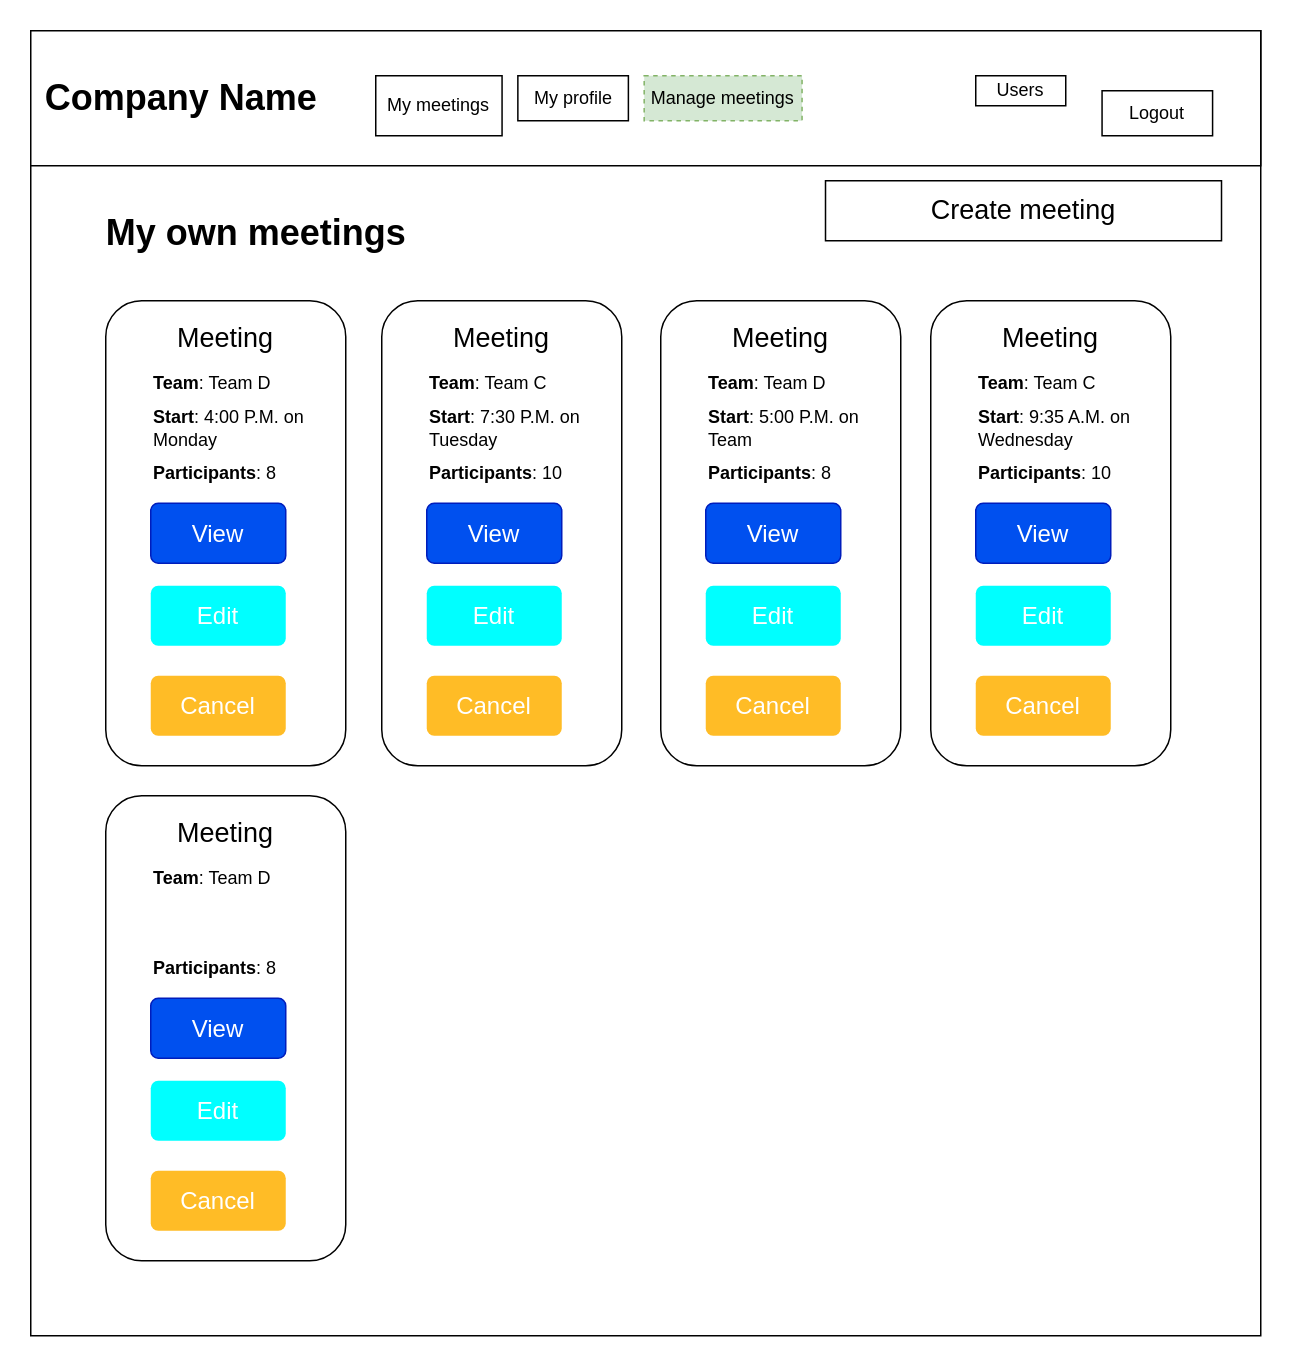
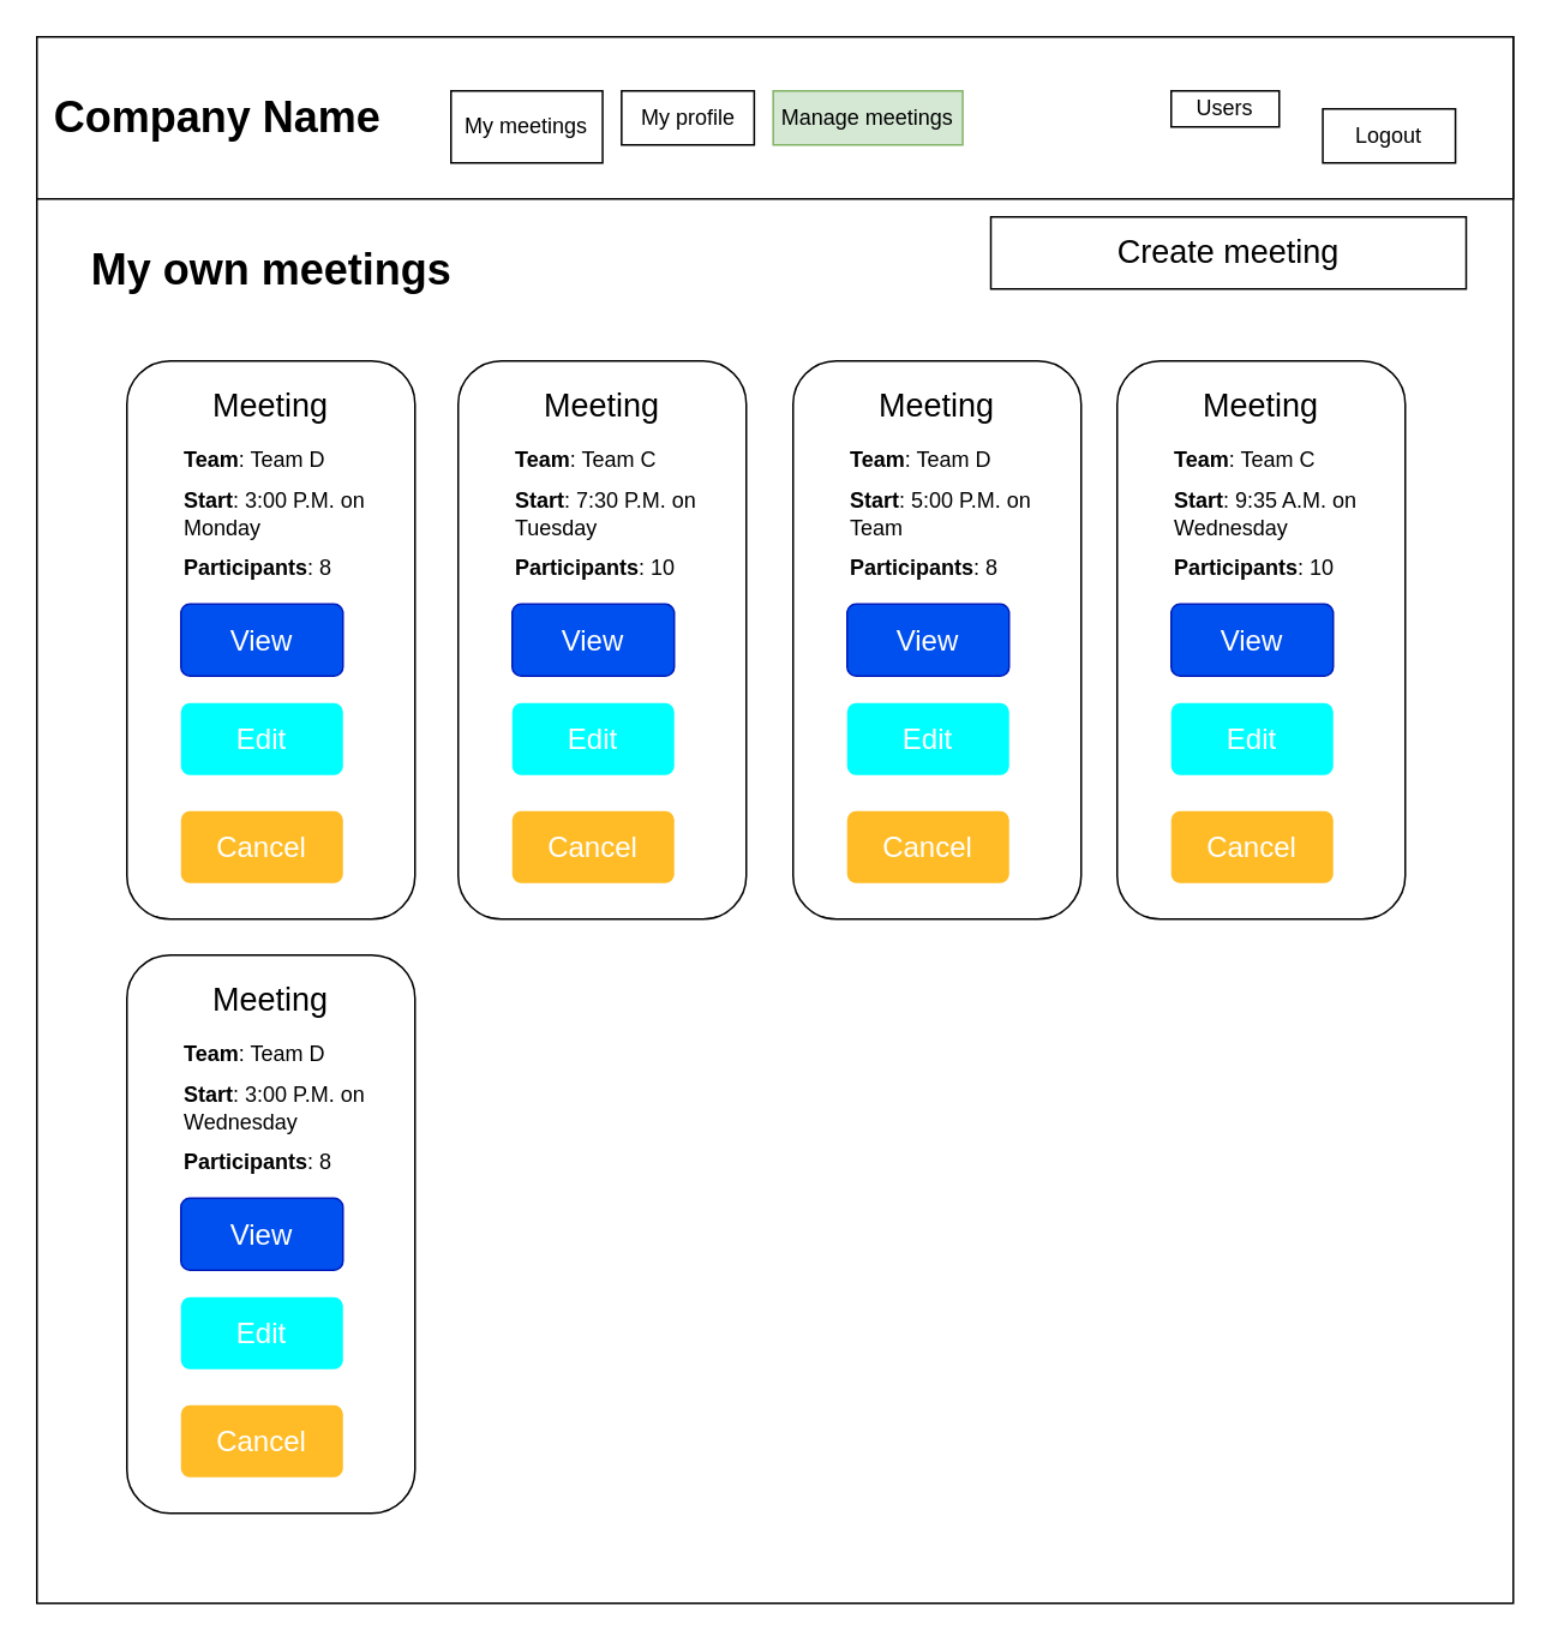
  <mxCell id="0" />
  <mxCell id="1" parent="0" />
  <mxCell id="2" value="" style="rounded=0;whiteSpace=wrap;html=1;" parent="1" vertex="1"><mxGeometry x="20" y="20" width="820" height="870" as="geometry" /></mxCell>
- <mxCell id="3" value="My own meetings" style="text;strokeColor=none;fillColor=none;html=1;fontSize=24;fontStyle=1;verticalAlign=middle;align=center;" parent="1" vertex="1"><mxGeometry x="65" y="135" width="210" height="40" as="geometry" /></mxCell>
+ <mxCell id="3" value="My own meetings" style="text;strokeColor=none;fillColor=none;html=1;fontSize=24;fontStyle=1;verticalAlign=middle;align=center;" parent="1" vertex="1"><mxGeometry x="45" y="130" width="210" height="40" as="geometry" /></mxCell>
  <mxCell id="4" value="&lt;font style=&quot;font-size: 18px;&quot;&gt;Create meeting&lt;/font&gt;" style="rounded=0;whiteSpace=wrap;html=1;" parent="1" vertex="1"><mxGeometry x="549.84" y="120" width="264" height="40" as="geometry" /></mxCell>
  <mxCell id="5" value="" style="group" parent="1" vertex="1" connectable="0"><mxGeometry x="70" y="530" width="160" height="310" as="geometry" /></mxCell>
  <mxCell id="6" value="" style="rounded=1;whiteSpace=wrap;html=1;" parent="5" vertex="1"><mxGeometry width="160" height="310" as="geometry" /></mxCell>
  <mxCell id="7" value="&lt;font style=&quot;font-size: 18px;&quot;&gt;Meeting&lt;/font&gt;" style="text;html=1;strokeColor=none;fillColor=none;align=center;verticalAlign=middle;whiteSpace=wrap;rounded=0;" parent="5" vertex="1"><mxGeometry x="20" y="10" width="120" height="30" as="geometry" /></mxCell>
  <mxCell id="8" value="&lt;b&gt;Team&lt;/b&gt;: Team D" style="text;html=1;strokeColor=none;fillColor=none;align=left;verticalAlign=middle;whiteSpace=wrap;rounded=0;" parent="5" vertex="1"><mxGeometry x="30" y="40" width="110" height="30" as="geometry" /></mxCell>
+ <mxCell id="9" value="&lt;b&gt;Start&lt;/b&gt;: 3:00 P.M. on Wednesday" style="text;html=1;strokeColor=none;fillColor=none;align=left;verticalAlign=middle;whiteSpace=wrap;rounded=0;" parent="5" vertex="1"><mxGeometry x="30" y="70" width="110" height="30" as="geometry" /></mxCell>
  <mxCell id="10" value="&lt;b&gt;Participants&lt;/b&gt;: 8" style="text;html=1;strokeColor=none;fillColor=none;align=left;verticalAlign=middle;whiteSpace=wrap;rounded=0;" parent="5" vertex="1"><mxGeometry x="30" y="100" width="110" height="30" as="geometry" /></mxCell>
  <mxCell id="11" value="Edit" style="html=1;shadow=0;dashed=0;shape=mxgraph.bootstrap.rrect;rSize=5;strokeColor=none;strokeWidth=1;fillColor=#00FFFF;fontColor=#FFFFFF;whiteSpace=wrap;align=center;verticalAlign=middle;spacingLeft=0;fontStyle=0;fontSize=16;spacing=5;" parent="5" vertex="1"><mxGeometry x="30" y="190" width="90" height="40" as="geometry" /></mxCell>
  <mxCell id="12" value="Cancel" style="html=1;shadow=0;dashed=0;shape=mxgraph.bootstrap.rrect;rSize=5;strokeColor=none;strokeWidth=1;fillColor=#FFBC26;fontColor=#FFFFFF;whiteSpace=wrap;align=center;verticalAlign=middle;spacingLeft=0;fontStyle=0;fontSize=16;spacing=5;" parent="5" vertex="1"><mxGeometry x="30" y="250" width="90" height="40" as="geometry" /></mxCell>
  <mxCell id="13" value="View" style="html=1;shadow=0;dashed=0;shape=mxgraph.bootstrap.rrect;rSize=5;strokeColor=#001DBC;strokeWidth=1;fillColor=#0050ef;fontColor=#ffffff;whiteSpace=wrap;align=center;verticalAlign=middle;spacingLeft=0;fontStyle=0;fontSize=16;spacing=5;" parent="5" vertex="1"><mxGeometry x="30" y="135" width="90" height="40" as="geometry" /></mxCell>
  <mxCell id="14" value="" style="group" parent="1" vertex="1" connectable="0"><mxGeometry x="70" y="200" width="160" height="310" as="geometry" /></mxCell>
  <mxCell id="15" value="" style="rounded=1;whiteSpace=wrap;html=1;" parent="14" vertex="1"><mxGeometry width="160" height="310" as="geometry" /></mxCell>
  <mxCell id="16" value="&lt;font style=&quot;font-size: 18px;&quot;&gt;Meeting&lt;/font&gt;" style="text;html=1;strokeColor=none;fillColor=none;align=center;verticalAlign=middle;whiteSpace=wrap;rounded=0;" parent="14" vertex="1"><mxGeometry x="20" y="10" width="120" height="30" as="geometry" /></mxCell>
  <mxCell id="17" value="&lt;b&gt;Team&lt;/b&gt;: Team D" style="text;html=1;strokeColor=none;fillColor=none;align=left;verticalAlign=middle;whiteSpace=wrap;rounded=0;" parent="14" vertex="1"><mxGeometry x="30" y="40" width="110" height="30" as="geometry" /></mxCell>
- <mxCell id="18" value="&lt;b&gt;Start&lt;/b&gt;: 4:00 P.M. on Monday" style="text;html=1;strokeColor=none;fillColor=none;align=left;verticalAlign=middle;whiteSpace=wrap;rounded=0;" parent="14" vertex="1"><mxGeometry x="30" y="70" width="110" height="30" as="geometry" /></mxCell>
+ <mxCell id="18" value="&lt;b&gt;Start&lt;/b&gt;: 3:00 P.M. on Monday" style="text;html=1;strokeColor=none;fillColor=none;align=left;verticalAlign=middle;whiteSpace=wrap;rounded=0;" parent="14" vertex="1"><mxGeometry x="30" y="70" width="110" height="30" as="geometry" /></mxCell>
  <mxCell id="19" value="&lt;b&gt;Participants&lt;/b&gt;: 8" style="text;html=1;strokeColor=none;fillColor=none;align=left;verticalAlign=middle;whiteSpace=wrap;rounded=0;" parent="14" vertex="1"><mxGeometry x="30" y="100" width="110" height="30" as="geometry" /></mxCell>
  <mxCell id="20" value="Edit" style="html=1;shadow=0;dashed=0;shape=mxgraph.bootstrap.rrect;rSize=5;strokeColor=none;strokeWidth=1;fillColor=#00FFFF;fontColor=#FFFFFF;whiteSpace=wrap;align=center;verticalAlign=middle;spacingLeft=0;fontStyle=0;fontSize=16;spacing=5;" parent="14" vertex="1"><mxGeometry x="30" y="190" width="90" height="40" as="geometry" /></mxCell>
  <mxCell id="21" value="Cancel" style="html=1;shadow=0;dashed=0;shape=mxgraph.bootstrap.rrect;rSize=5;strokeColor=none;strokeWidth=1;fillColor=#FFBC26;fontColor=#FFFFFF;whiteSpace=wrap;align=center;verticalAlign=middle;spacingLeft=0;fontStyle=0;fontSize=16;spacing=5;" parent="14" vertex="1"><mxGeometry x="30" y="250" width="90" height="40" as="geometry" /></mxCell>
  <mxCell id="22" value="View" style="html=1;shadow=0;dashed=0;shape=mxgraph.bootstrap.rrect;rSize=5;strokeColor=#001DBC;strokeWidth=1;fillColor=#0050ef;fontColor=#ffffff;whiteSpace=wrap;align=center;verticalAlign=middle;spacingLeft=0;fontStyle=0;fontSize=16;spacing=5;" parent="14" vertex="1"><mxGeometry x="30" y="135" width="90" height="40" as="geometry" /></mxCell>
  <mxCell id="23" value="" style="group" parent="1" vertex="1" connectable="0"><mxGeometry x="254" y="200" width="160" height="310" as="geometry" /></mxCell>
  <mxCell id="24" value="" style="rounded=1;whiteSpace=wrap;html=1;" parent="23" vertex="1"><mxGeometry width="160" height="310" as="geometry" /></mxCell>
  <mxCell id="25" value="&lt;font style=&quot;font-size: 18px;&quot;&gt;Meeting&lt;/font&gt;" style="text;html=1;strokeColor=none;fillColor=none;align=center;verticalAlign=middle;whiteSpace=wrap;rounded=0;" parent="23" vertex="1"><mxGeometry x="20" y="10" width="120" height="30" as="geometry" /></mxCell>
  <mxCell id="26" value="&lt;b&gt;Team&lt;/b&gt;: Team C" style="text;html=1;strokeColor=none;fillColor=none;align=left;verticalAlign=middle;whiteSpace=wrap;rounded=0;" parent="23" vertex="1"><mxGeometry x="30" y="40" width="110" height="30" as="geometry" /></mxCell>
  <mxCell id="27" value="&lt;b&gt;Start&lt;/b&gt;: 7:30 P.M. on Tuesday" style="text;html=1;strokeColor=none;fillColor=none;align=left;verticalAlign=middle;whiteSpace=wrap;rounded=0;" parent="23" vertex="1"><mxGeometry x="30" y="70" width="110" height="30" as="geometry" /></mxCell>
  <mxCell id="28" value="&lt;b&gt;Participants&lt;/b&gt;: 10" style="text;html=1;strokeColor=none;fillColor=none;align=left;verticalAlign=middle;whiteSpace=wrap;rounded=0;" parent="23" vertex="1"><mxGeometry x="30" y="100" width="110" height="30" as="geometry" /></mxCell>
  <mxCell id="29" value="Edit" style="html=1;shadow=0;dashed=0;shape=mxgraph.bootstrap.rrect;rSize=5;strokeColor=none;strokeWidth=1;fillColor=#00FFFF;fontColor=#FFFFFF;whiteSpace=wrap;align=center;verticalAlign=middle;spacingLeft=0;fontStyle=0;fontSize=16;spacing=5;" parent="23" vertex="1"><mxGeometry x="30" y="190" width="90" height="40" as="geometry" /></mxCell>
  <mxCell id="30" value="Cancel" style="html=1;shadow=0;dashed=0;shape=mxgraph.bootstrap.rrect;rSize=5;strokeColor=none;strokeWidth=1;fillColor=#FFBC26;fontColor=#FFFFFF;whiteSpace=wrap;align=center;verticalAlign=middle;spacingLeft=0;fontStyle=0;fontSize=16;spacing=5;" parent="23" vertex="1"><mxGeometry x="30" y="250" width="90" height="40" as="geometry" /></mxCell>
  <mxCell id="31" value="View" style="html=1;shadow=0;dashed=0;shape=mxgraph.bootstrap.rrect;rSize=5;strokeColor=#001DBC;strokeWidth=1;fillColor=#0050ef;fontColor=#ffffff;whiteSpace=wrap;align=center;verticalAlign=middle;spacingLeft=0;fontStyle=0;fontSize=16;spacing=5;" parent="23" vertex="1"><mxGeometry x="30" y="135" width="90" height="40" as="geometry" /></mxCell>
  <mxCell id="32" value="" style="group" parent="1" vertex="1" connectable="0"><mxGeometry x="440" y="200" width="160" height="310" as="geometry" /></mxCell>
  <mxCell id="33" value="" style="rounded=1;whiteSpace=wrap;html=1;" parent="32" vertex="1"><mxGeometry width="160" height="310" as="geometry" /></mxCell>
  <mxCell id="34" value="&lt;font style=&quot;font-size: 18px;&quot;&gt;Meeting&lt;/font&gt;" style="text;html=1;strokeColor=none;fillColor=none;align=center;verticalAlign=middle;whiteSpace=wrap;rounded=0;" parent="32" vertex="1"><mxGeometry x="20" y="10" width="120" height="30" as="geometry" /></mxCell>
  <mxCell id="35" value="&lt;b&gt;Team&lt;/b&gt;: Team D" style="text;html=1;strokeColor=none;fillColor=none;align=left;verticalAlign=middle;whiteSpace=wrap;rounded=0;" parent="32" vertex="1"><mxGeometry x="30" y="40" width="110" height="30" as="geometry" /></mxCell>
  <mxCell id="36" value="&lt;b&gt;Start&lt;/b&gt;: 5:00 P.M. on Team" style="text;html=1;strokeColor=none;fillColor=none;align=left;verticalAlign=middle;whiteSpace=wrap;rounded=0;" parent="32" vertex="1"><mxGeometry x="30" y="70" width="110" height="30" as="geometry" /></mxCell>
  <mxCell id="37" value="&lt;b&gt;Participants&lt;/b&gt;: 8" style="text;html=1;strokeColor=none;fillColor=none;align=left;verticalAlign=middle;whiteSpace=wrap;rounded=0;" parent="32" vertex="1"><mxGeometry x="30" y="100" width="110" height="30" as="geometry" /></mxCell>
  <mxCell id="38" value="Edit" style="html=1;shadow=0;dashed=0;shape=mxgraph.bootstrap.rrect;rSize=5;strokeColor=none;strokeWidth=1;fillColor=#00FFFF;fontColor=#FFFFFF;whiteSpace=wrap;align=center;verticalAlign=middle;spacingLeft=0;fontStyle=0;fontSize=16;spacing=5;" parent="32" vertex="1"><mxGeometry x="30" y="190" width="90" height="40" as="geometry" /></mxCell>
  <mxCell id="39" value="Cancel" style="html=1;shadow=0;dashed=0;shape=mxgraph.bootstrap.rrect;rSize=5;strokeColor=none;strokeWidth=1;fillColor=#FFBC26;fontColor=#FFFFFF;whiteSpace=wrap;align=center;verticalAlign=middle;spacingLeft=0;fontStyle=0;fontSize=16;spacing=5;" parent="32" vertex="1"><mxGeometry x="30" y="250" width="90" height="40" as="geometry" /></mxCell>
  <mxCell id="40" value="View" style="html=1;shadow=0;dashed=0;shape=mxgraph.bootstrap.rrect;rSize=5;strokeColor=#001DBC;strokeWidth=1;fillColor=#0050ef;fontColor=#ffffff;whiteSpace=wrap;align=center;verticalAlign=middle;spacingLeft=0;fontStyle=0;fontSize=16;spacing=5;" parent="32" vertex="1"><mxGeometry x="30" y="135" width="90" height="40" as="geometry" /></mxCell>
  <mxCell id="41" value="" style="group" parent="1" vertex="1" connectable="0"><mxGeometry x="620" y="200" width="160" height="310" as="geometry" /></mxCell>
  <mxCell id="42" value="" style="rounded=1;whiteSpace=wrap;html=1;" parent="41" vertex="1"><mxGeometry width="160" height="310" as="geometry" /></mxCell>
  <mxCell id="43" value="&lt;font style=&quot;font-size: 18px;&quot;&gt;Meeting&lt;/font&gt;" style="text;html=1;strokeColor=none;fillColor=none;align=center;verticalAlign=middle;whiteSpace=wrap;rounded=0;" parent="41" vertex="1"><mxGeometry x="20" y="10" width="120" height="30" as="geometry" /></mxCell>
  <mxCell id="44" value="&lt;b&gt;Team&lt;/b&gt;: Team C" style="text;html=1;strokeColor=none;fillColor=none;align=left;verticalAlign=middle;whiteSpace=wrap;rounded=0;" parent="41" vertex="1"><mxGeometry x="30" y="40" width="110" height="30" as="geometry" /></mxCell>
  <mxCell id="45" value="&lt;b&gt;Start&lt;/b&gt;: 9:35 A.M. on Wednesday" style="text;html=1;strokeColor=none;fillColor=none;align=left;verticalAlign=middle;whiteSpace=wrap;rounded=0;" parent="41" vertex="1"><mxGeometry x="30" y="70" width="110" height="30" as="geometry" /></mxCell>
  <mxCell id="46" value="&lt;b&gt;Participants&lt;/b&gt;: 10" style="text;html=1;strokeColor=none;fillColor=none;align=left;verticalAlign=middle;whiteSpace=wrap;rounded=0;" parent="41" vertex="1"><mxGeometry x="30" y="100" width="110" height="30" as="geometry" /></mxCell>
  <mxCell id="47" value="Edit" style="html=1;shadow=0;dashed=0;shape=mxgraph.bootstrap.rrect;rSize=5;strokeColor=none;strokeWidth=1;fillColor=#00FFFF;fontColor=#FFFFFF;whiteSpace=wrap;align=center;verticalAlign=middle;spacingLeft=0;fontStyle=0;fontSize=16;spacing=5;" parent="41" vertex="1"><mxGeometry x="30" y="190" width="90" height="40" as="geometry" /></mxCell>
  <mxCell id="48" value="Cancel" style="html=1;shadow=0;dashed=0;shape=mxgraph.bootstrap.rrect;rSize=5;strokeColor=none;strokeWidth=1;fillColor=#FFBC26;fontColor=#FFFFFF;whiteSpace=wrap;align=center;verticalAlign=middle;spacingLeft=0;fontStyle=0;fontSize=16;spacing=5;" parent="41" vertex="1"><mxGeometry x="30" y="250" width="90" height="40" as="geometry" /></mxCell>
  <mxCell id="49" value="View" style="html=1;shadow=0;dashed=0;shape=mxgraph.bootstrap.rrect;rSize=5;strokeColor=#001DBC;strokeWidth=1;fillColor=#0050ef;fontColor=#ffffff;whiteSpace=wrap;align=center;verticalAlign=middle;spacingLeft=0;fontStyle=0;fontSize=16;spacing=5;" parent="41" vertex="1"><mxGeometry x="30" y="135" width="90" height="40" as="geometry" /></mxCell>
  <mxCell id="50" value="" style="group" parent="1" vertex="1" connectable="0"><mxGeometry x="20" y="20" width="820" height="90" as="geometry" /></mxCell>
  <mxCell id="51" value="" style="rounded=0;whiteSpace=wrap;html=1;" parent="50" vertex="1"><mxGeometry width="820" height="90" as="geometry" /></mxCell>
  <mxCell id="52" value="Company Name" style="text;strokeColor=none;fillColor=none;html=1;fontSize=24;fontStyle=1;verticalAlign=middle;align=center;" parent="50" vertex="1"><mxGeometry x="50" y="25" width="100" height="40" as="geometry" /></mxCell>
  <mxCell id="53" value="Logout" style="rounded=0;whiteSpace=wrap;html=1;" parent="50" vertex="1"><mxGeometry x="714.211" y="40" width="73.684" height="30" as="geometry" /></mxCell>
  <mxCell id="54" value="Users" style="rounded=0;whiteSpace=wrap;html=1;" parent="50" vertex="1"><mxGeometry x="630.0" y="30" width="60" height="20" as="geometry" /></mxCell>
- <mxCell id="55" value="Manage meetings" style="rounded=0;whiteSpace=wrap;html=1;fillColor=#d5e8d4;strokeColor=#82b366;dashed=1;" parent="50" vertex="1"><mxGeometry x="408.947" y="30" width="105.263" height="30" as="geometry" /></mxCell>
+ <mxCell id="55" value="Manage meetings" style="rounded=0;whiteSpace=wrap;html=1;fillColor=#d5e8d4;strokeColor=#82b366;" parent="50" vertex="1"><mxGeometry x="408.947" y="30" width="105.263" height="30" as="geometry" /></mxCell>
  <mxCell id="56" value="My profile" style="rounded=0;whiteSpace=wrap;html=1;" parent="50" vertex="1"><mxGeometry x="324.737" y="30" width="73.684" height="30" as="geometry" /></mxCell>
  <mxCell id="57" value="My meetings" style="rounded=0;whiteSpace=wrap;html=1;" parent="50" vertex="1"><mxGeometry x="230" y="30" width="84.211" height="40" as="geometry" /></mxCell>
